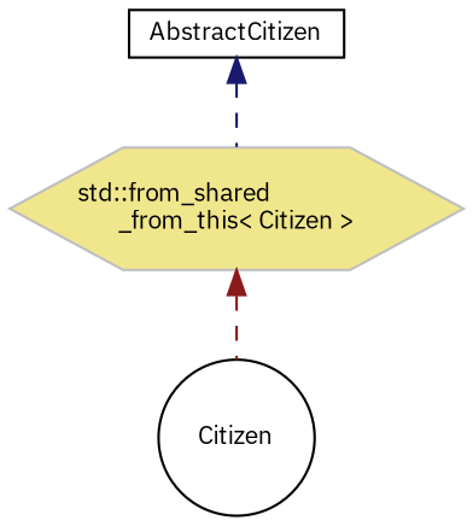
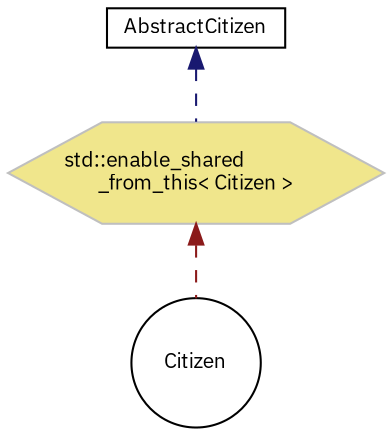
  digraph {
    fontname="IBM Plex Sans"
    node [color=black fillcolor=white fontname="IBM Plex Sans" fontsize=10 style=filled]
    edge [dir=back fontname="IBM Plex Sans" fontsize=10 labelfontname=Helvetica labelfontsize=10 style=dashed]
    n1 [fontcolor=black height=0.2 label=Citizen shape=circle width=0.4]
    n2 [height=0.2 label=AbstractCitizen shape=box width=0.4]
-   n3 [color=grey75 fillcolor=khaki height=0.2 label="std::from_shared\l_from_this\< Citizen \>" shape=hexagon width=0.4]
+   n3 [color=grey75 fillcolor=khaki height=0.2 label="std::enable_shared\l_from_this\< Citizen \>" shape=hexagon width=0.4]
    n2 -> n3 [color=midnightblue]
    n3 -> n1 [color=firebrick4]
  }
